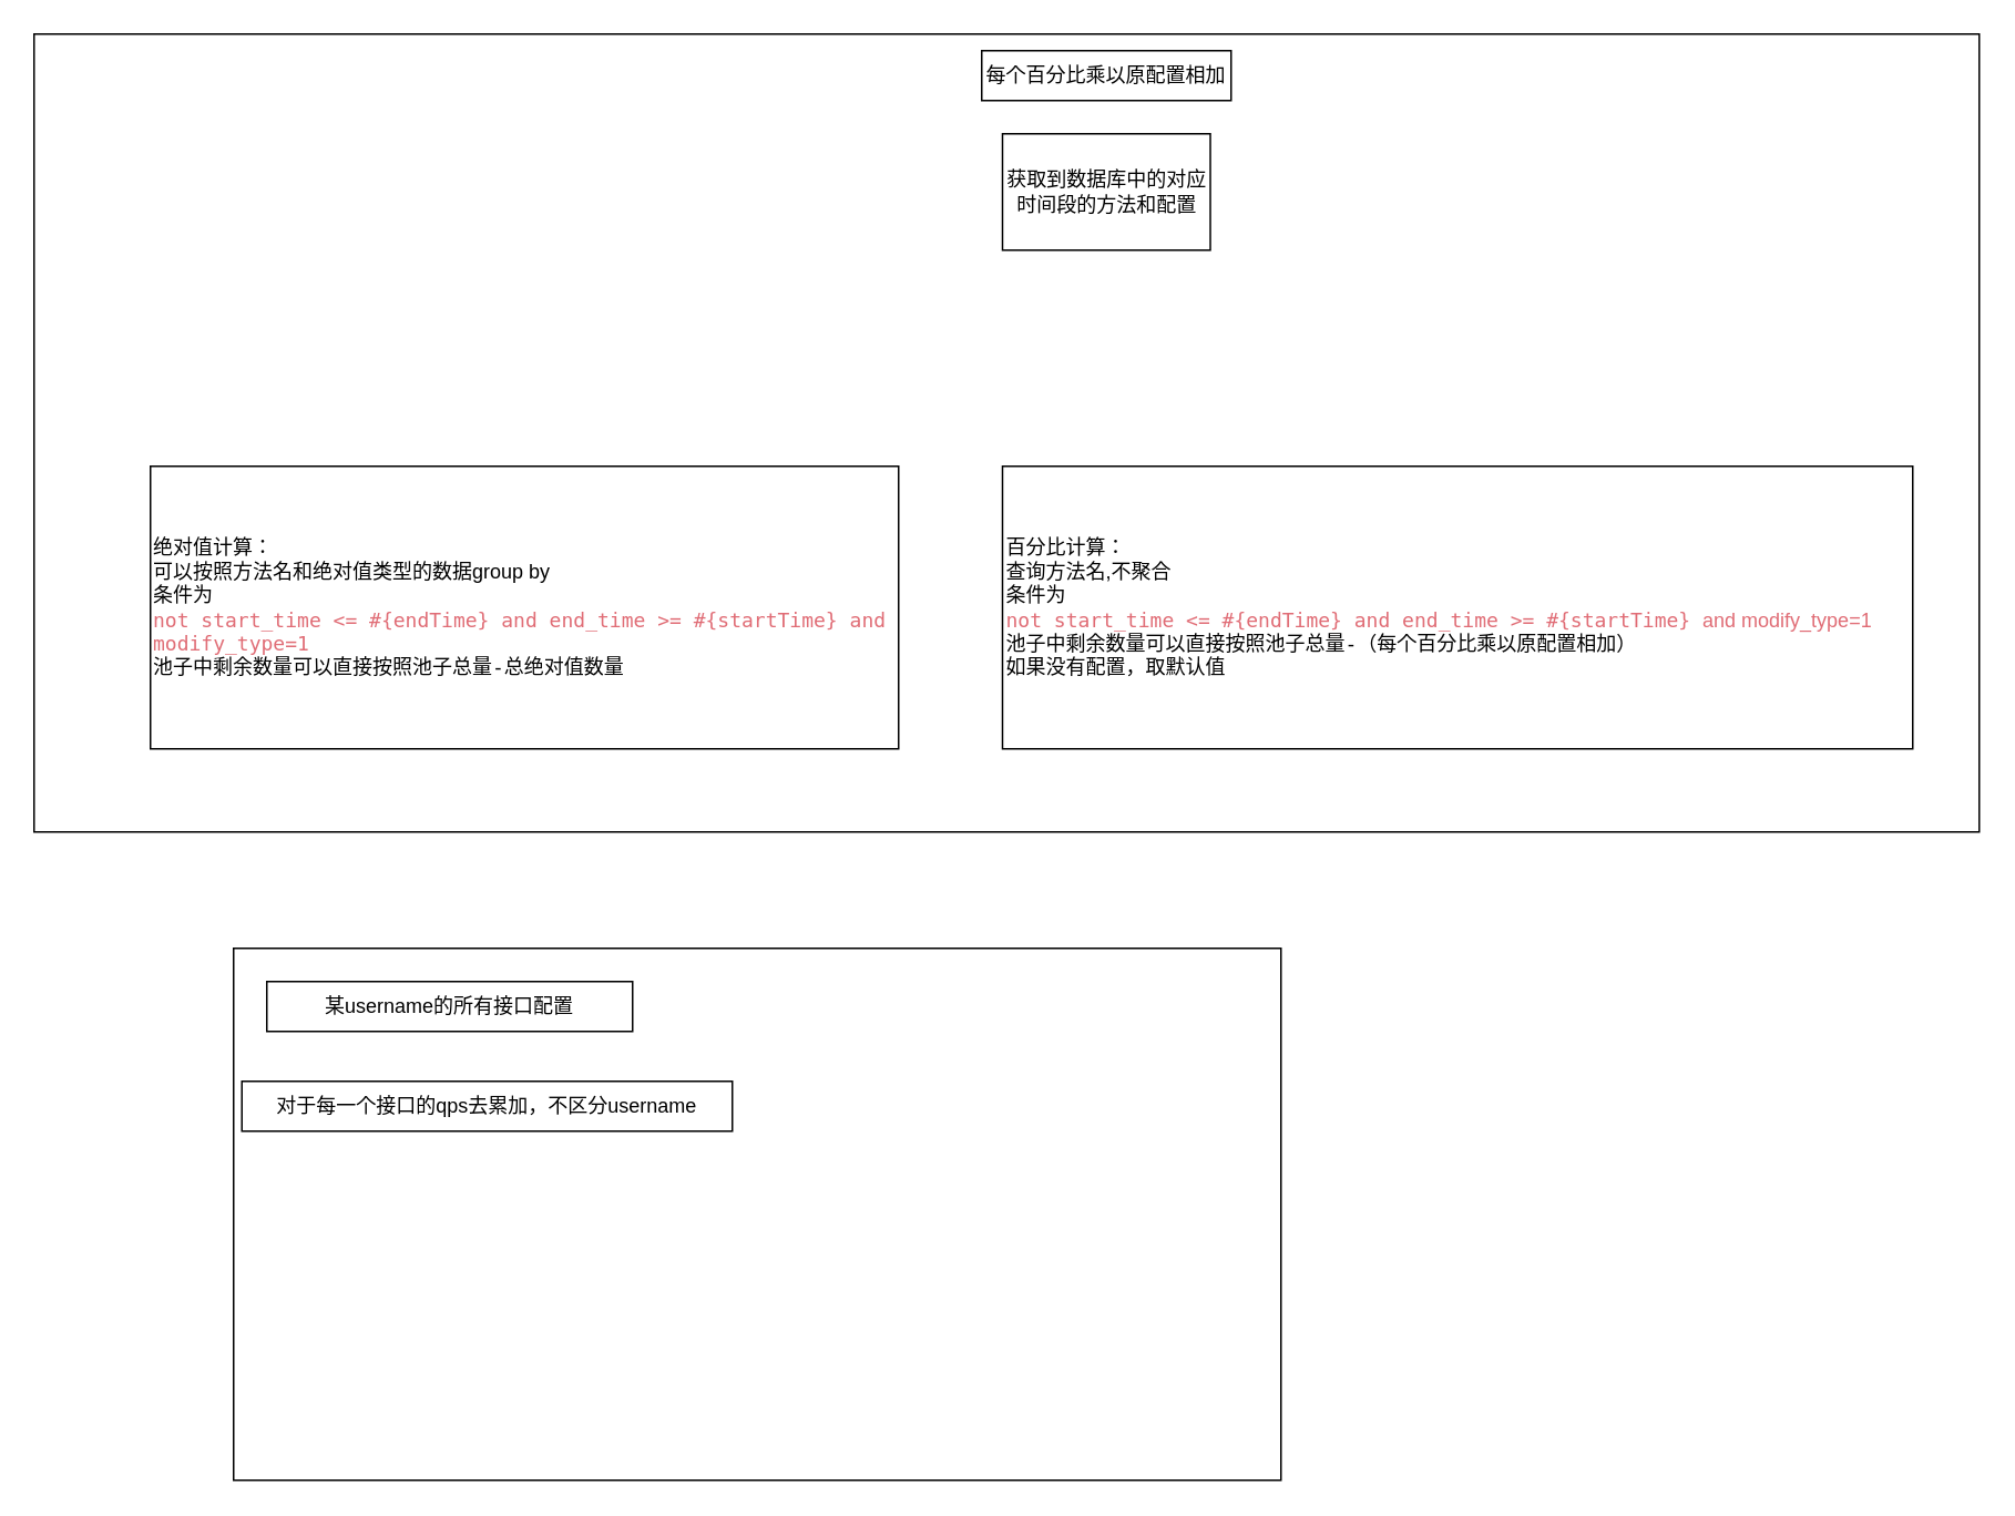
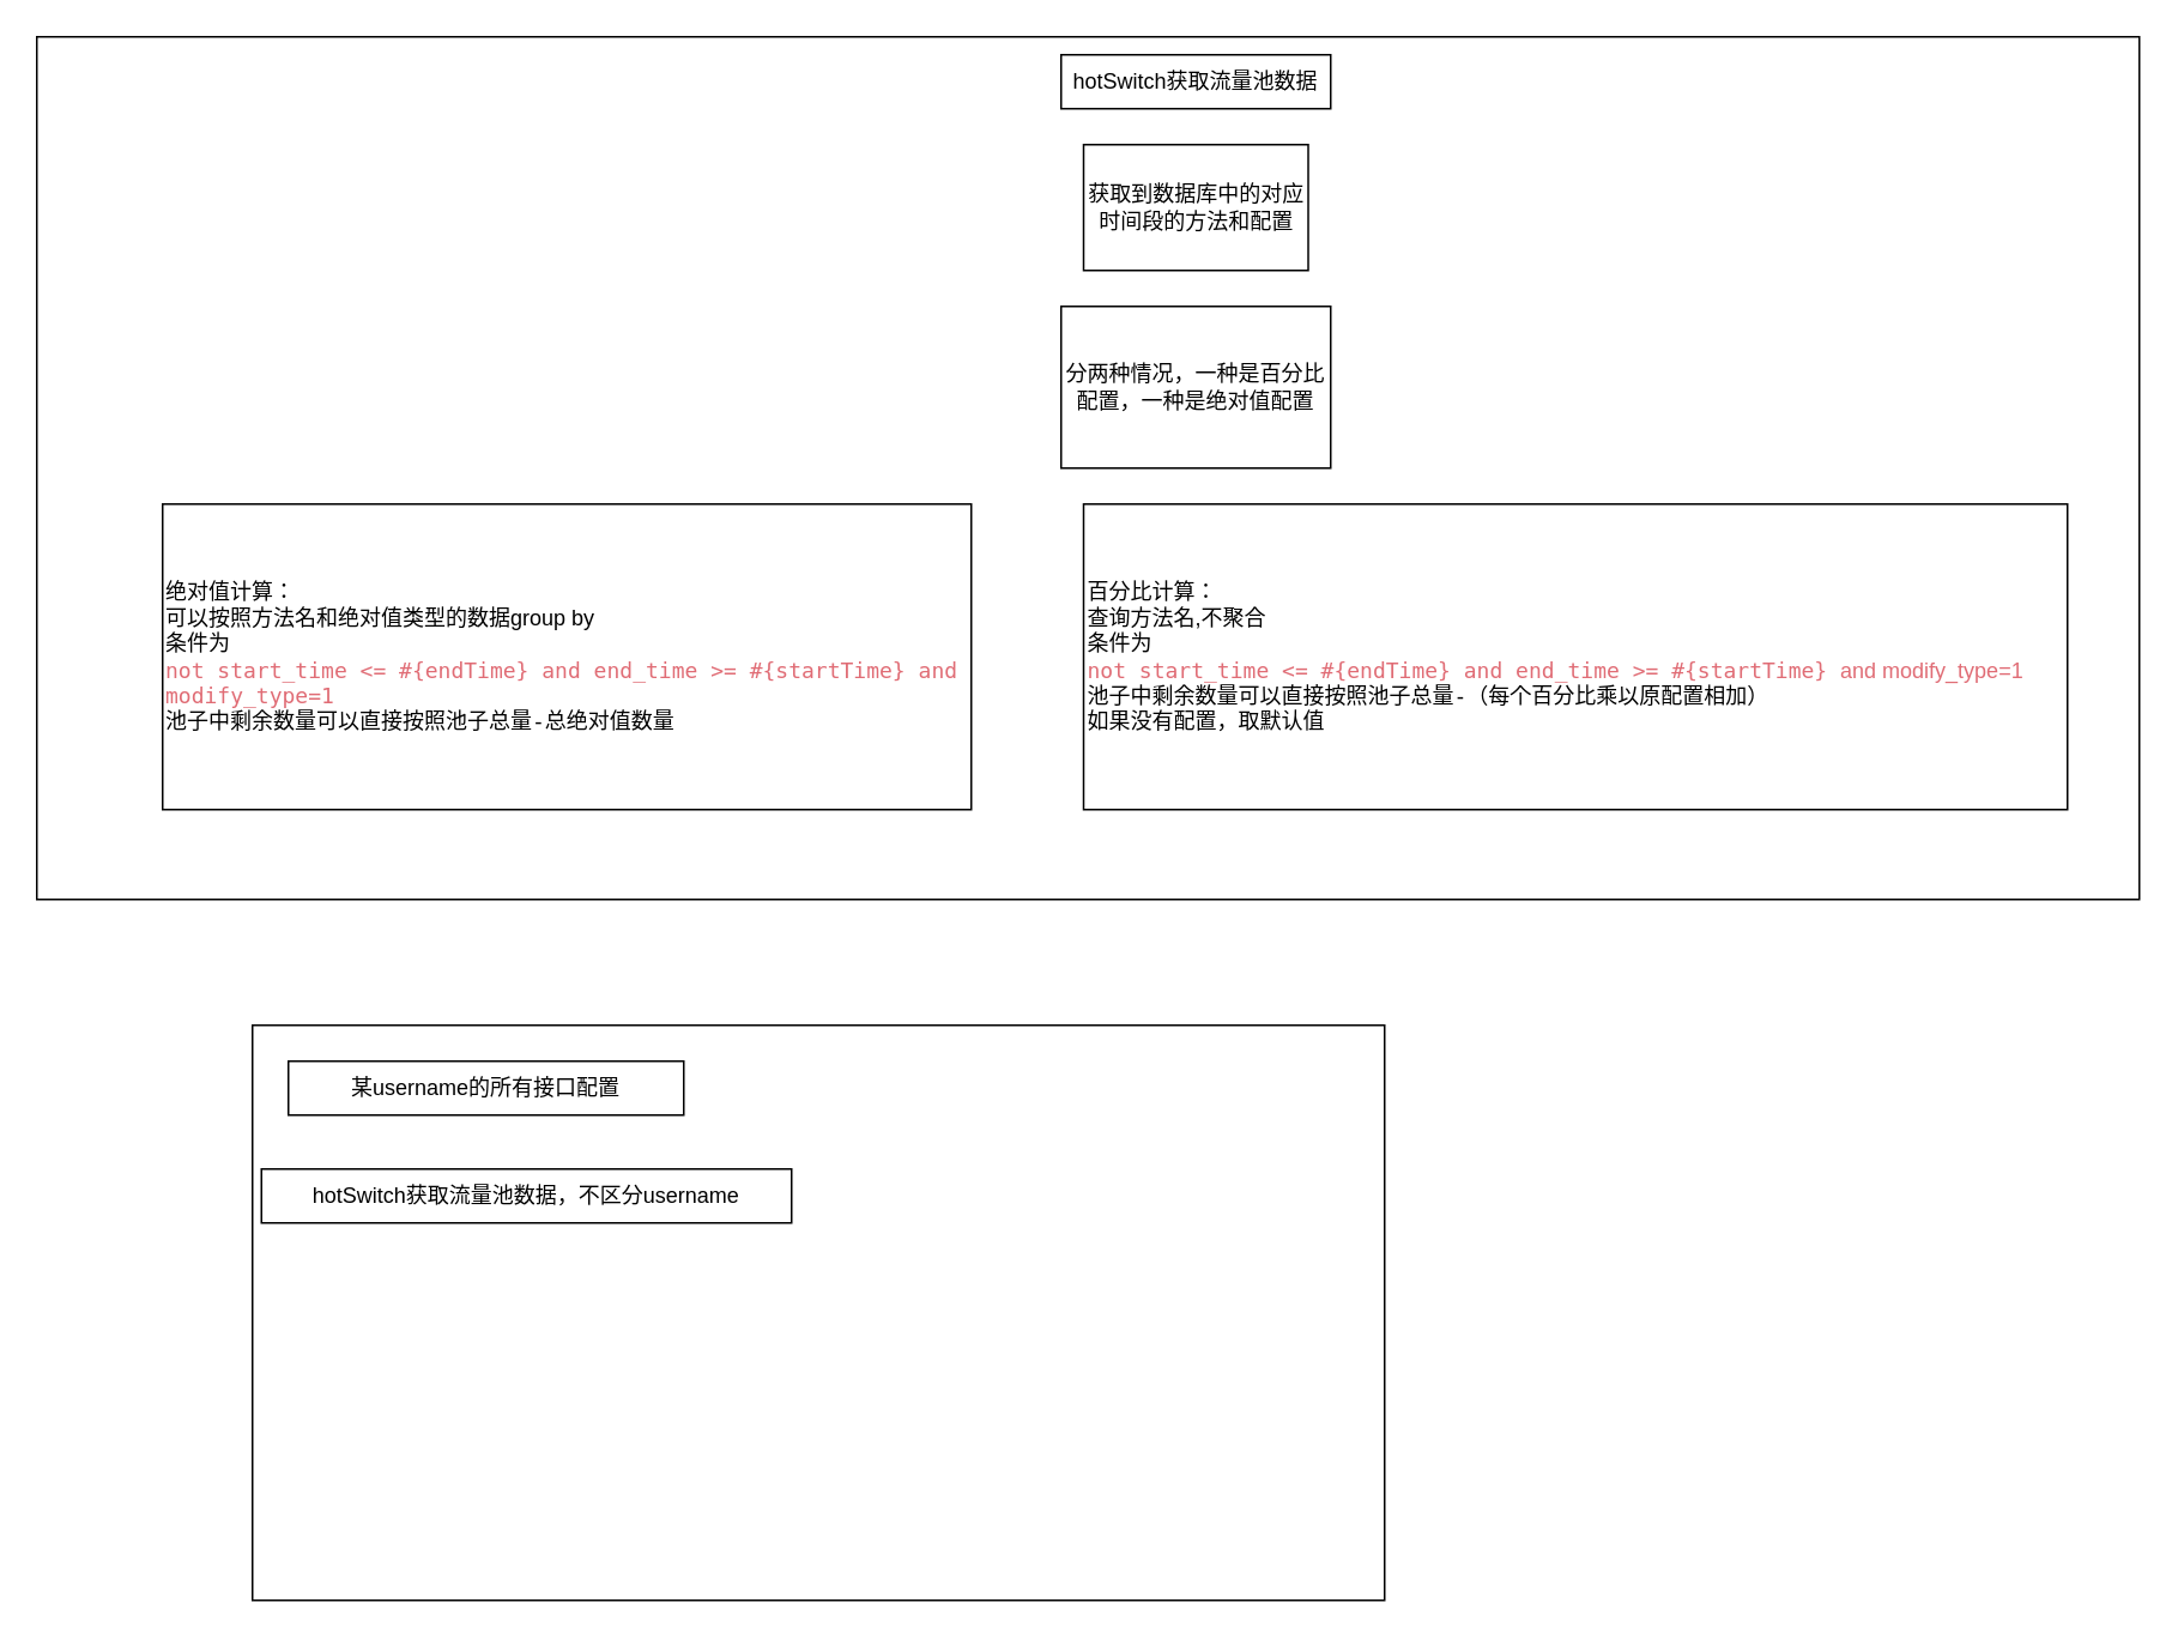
  <mxCell id="0" />
  <mxCell id="1" parent="0" />
  <mxCell id="2" value="" style="rounded=0;whiteSpace=wrap;html=1;" vertex="1" parent="1"><mxGeometry x="20" y="20" width="1170" height="480" as="geometry" /></mxCell>
- <mxCell id="3" value="每个百分比乘以原配置相加" style="text;html=1;strokeColor=default;fillColor=none;align=center;verticalAlign=middle;whiteSpace=wrap;rounded=0;" vertex="1" parent="1"><mxGeometry x="590" y="30" width="150" height="30" as="geometry" /></mxCell>
+ <mxCell id="3" value="hotSwitch获取流量池数据" style="text;html=1;strokeColor=default;fillColor=none;align=center;verticalAlign=middle;whiteSpace=wrap;rounded=0;" vertex="1" parent="1"><mxGeometry x="590" y="30" width="150" height="30" as="geometry" /></mxCell>
  <mxCell id="4" value="获取到数据库中的对应时间段的方法和配置" style="text;html=1;strokeColor=default;fillColor=none;align=center;verticalAlign=middle;whiteSpace=wrap;rounded=0;" vertex="1" parent="1"><mxGeometry x="602.5" y="80" width="125" height="70" as="geometry" /></mxCell>
+ <mxCell id="5" value="分两种情况，一种是百分比配置，一种是绝对值配置" style="text;html=1;strokeColor=default;fillColor=none;align=center;verticalAlign=middle;whiteSpace=wrap;rounded=0;" vertex="1" parent="1"><mxGeometry x="590" y="170" width="150" height="90" as="geometry" /></mxCell>
  <mxCell id="6" value="绝对值计算：&lt;br&gt;可以按照方法名和绝对值类型的数据group by&lt;br&gt;&lt;div style=&quot;&quot;&gt;条件为&lt;/div&gt;&lt;font face=&quot;JetBrains Mono, monospace&quot;&gt;&lt;font color=&quot;#e06c75&quot;&gt;not start_time &amp;lt;= #{endTime} and end_time &amp;gt;= #{startTime} and modify_type=1&lt;/font&gt;&lt;br&gt;池子中剩余数量可以直接按照池子总量-总绝对值数量&lt;br&gt;&lt;/font&gt;" style="rounded=0;whiteSpace=wrap;html=1;align=left;" vertex="1" parent="1"><mxGeometry x="90" y="280" width="450" height="170" as="geometry" /></mxCell>
  <mxCell id="7" value="百分比计算：&lt;br&gt;查询方法名,不聚合&lt;br&gt;&lt;div style=&quot;&quot;&gt;条件为&lt;/div&gt;&lt;font face=&quot;JetBrains Mono, monospace&quot;&gt;&lt;font color=&quot;#e06c75&quot;&gt;not start_time &amp;lt;= #{endTime} and end_time &amp;gt;= #{startTime}&amp;nbsp;&lt;/font&gt;&lt;/font&gt;&lt;font color=&quot;#e06c75&quot;&gt;and modify_type=1&lt;/font&gt;&lt;font face=&quot;JetBrains Mono, monospace&quot;&gt;&lt;br&gt;池子中剩余数量可以直接按照池子总量-（每个百分比乘以原配置相加）&lt;br&gt;如果没有配置，取默认值&lt;br&gt;&lt;/font&gt;" style="rounded=0;whiteSpace=wrap;html=1;align=left;" vertex="1" parent="1"><mxGeometry x="602.5" y="280" width="547.5" height="170" as="geometry" /></mxCell>
  <mxCell id="8" value="" style="whiteSpace=wrap;html=1;" vertex="1" parent="1"><mxGeometry x="140" y="570" width="630" height="320" as="geometry" /></mxCell>
  <mxCell id="9" value="某username的所有接口配置" style="text;html=1;strokeColor=default;fillColor=none;align=center;verticalAlign=middle;whiteSpace=wrap;rounded=0;" vertex="1" parent="1"><mxGeometry x="160" y="590" width="220" height="30" as="geometry" /></mxCell>
- <mxCell id="10" value="对于每一个接口的qps去累加，不区分username" style="text;html=1;strokeColor=default;fillColor=none;align=center;verticalAlign=middle;whiteSpace=wrap;rounded=0;" vertex="1" parent="1"><mxGeometry x="145" y="650" width="295" height="30" as="geometry" /></mxCell>
+ <mxCell id="10" value="hotSwitch获取流量池数据，不区分username" style="text;html=1;strokeColor=default;fillColor=none;align=center;verticalAlign=middle;whiteSpace=wrap;rounded=0;" vertex="1" parent="1"><mxGeometry x="145" y="650" width="295" height="30" as="geometry" /></mxCell>
